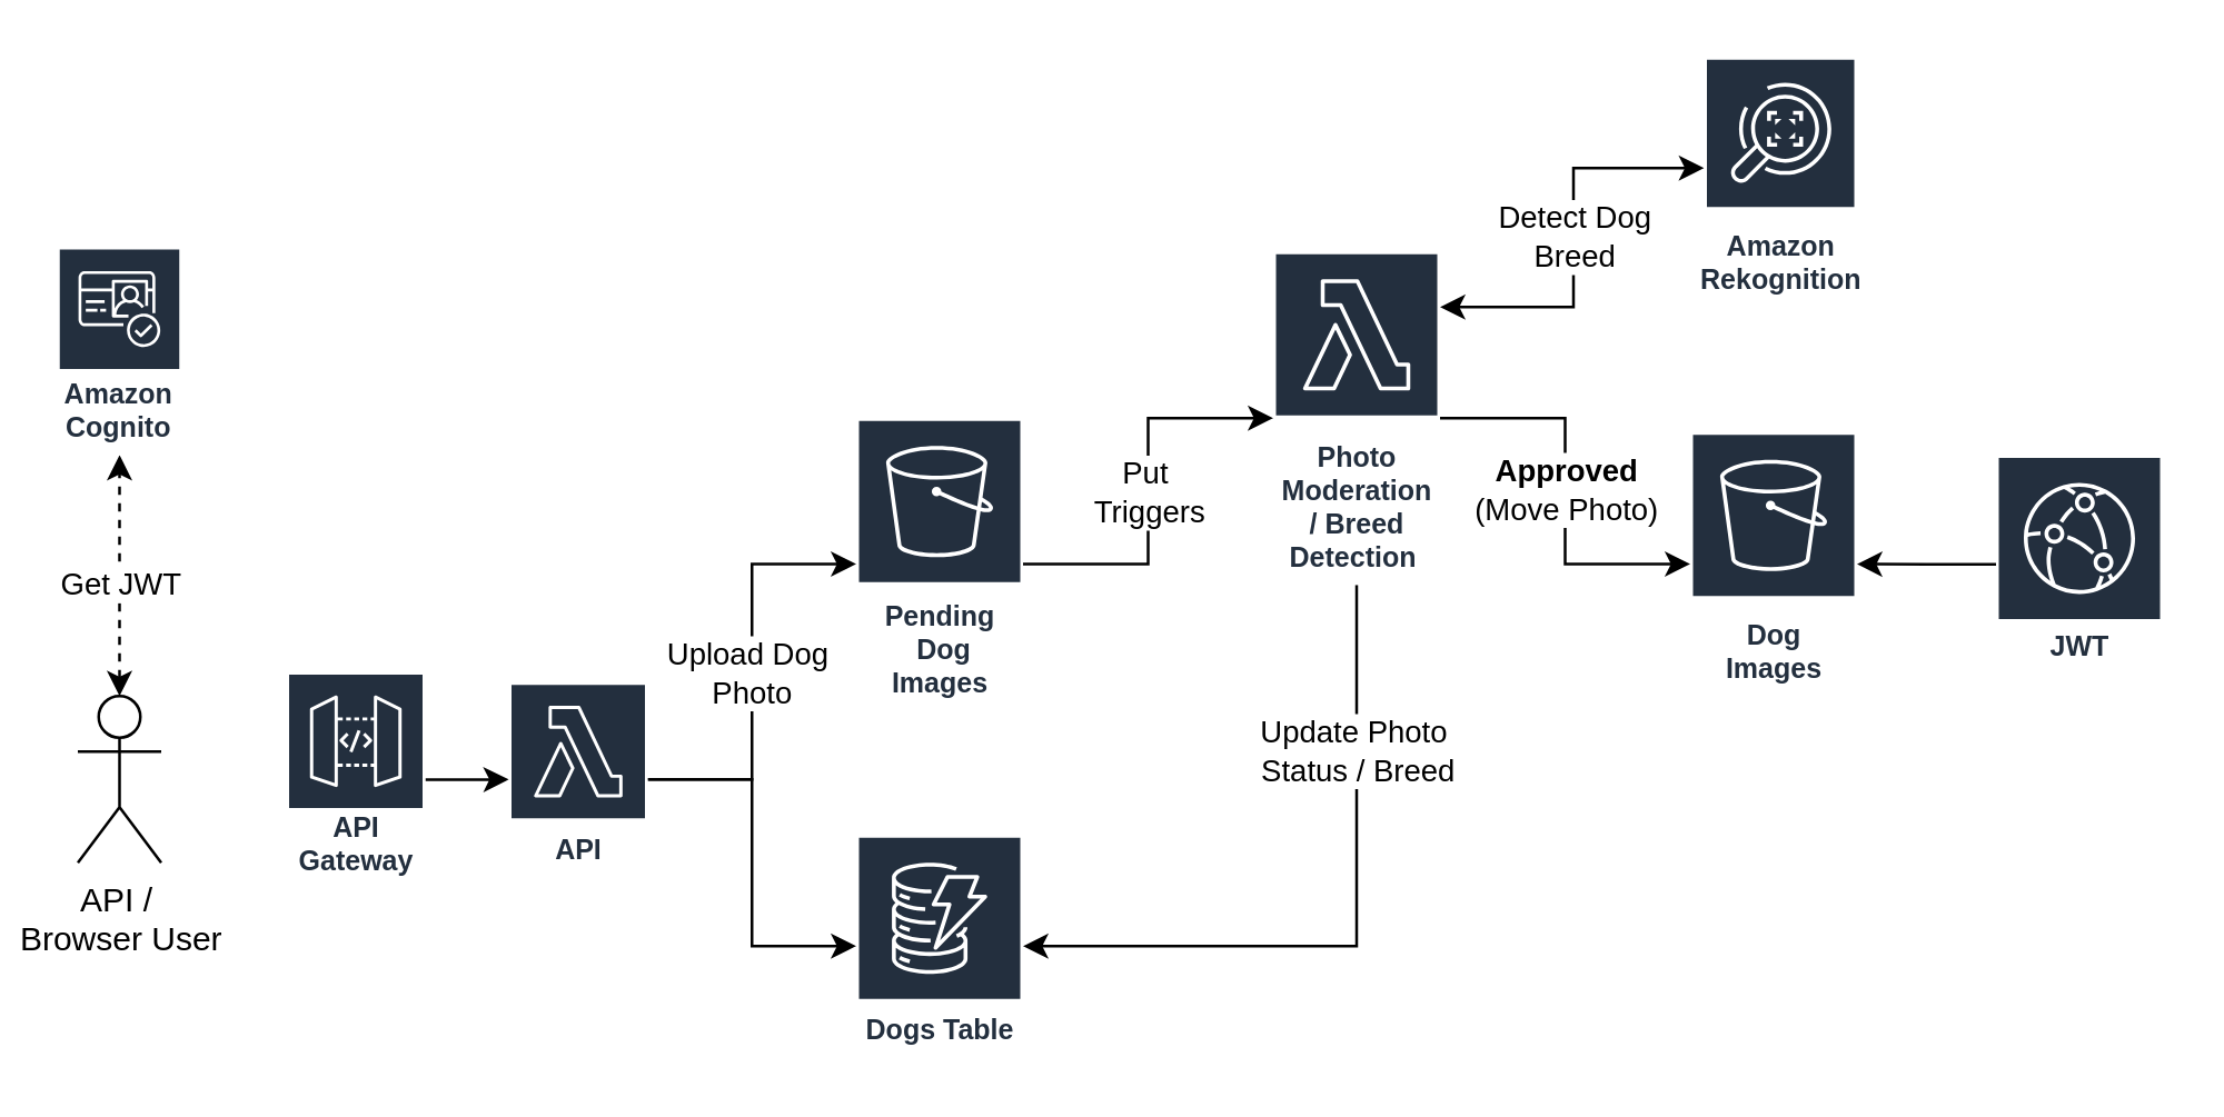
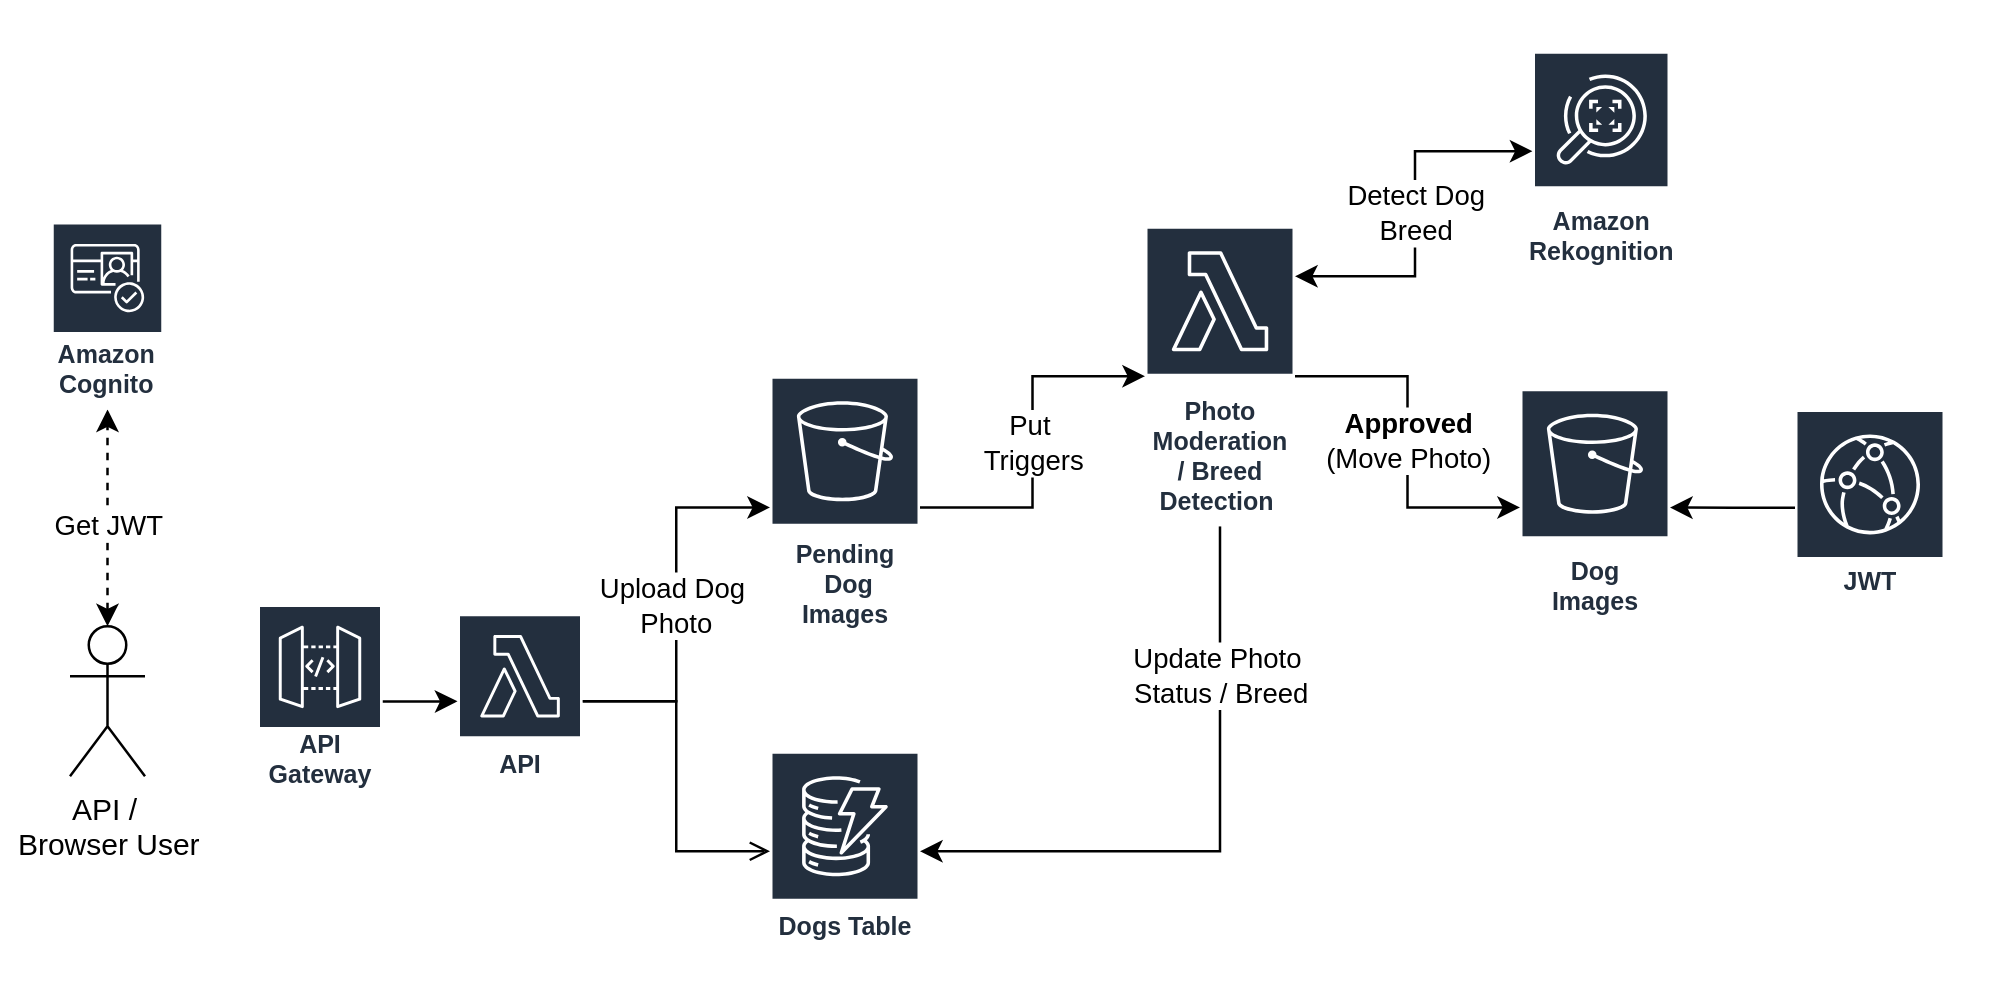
  <mxCell id="0" />
  <mxCell id="1" parent="0" />
  <mxCell id="2" value="&lt;b&gt;Approved&lt;/b&gt;&lt;div&gt;(Move Photo)&lt;/div&gt;" style="edgeStyle=orthogonalEdgeStyle;rounded=0;orthogonalLoop=1;jettySize=auto;html=1;" edge="1" parent="1" source="6" target="12"><mxGeometry x="-0.004" relative="1" as="geometry"><mxPoint as="offset" /></mxGeometry></mxCell>
  <mxCell id="3" style="edgeStyle=orthogonalEdgeStyle;rounded=0;orthogonalLoop=1;jettySize=auto;html=1;" edge="1" parent="1" source="6" target="15"><mxGeometry relative="1" as="geometry"><Array as="points"><mxPoint x="487.5" y="340" /></Array></mxGeometry></mxCell>
  <mxCell id="4" value="Update Photo&amp;nbsp;&lt;div&gt;Status / Breed&lt;/div&gt;" style="edgeLabel;html=1;align=center;verticalAlign=middle;resizable=0;points=[];" vertex="1" connectable="0" parent="3"><mxGeometry x="-0.69" y="-1" relative="1" as="geometry"><mxPoint x="1" y="20" as="offset" /></mxGeometry></mxCell>
  <mxCell id="5" value="Detect Dog&lt;div&gt;Breed&lt;/div&gt;" style="edgeStyle=orthogonalEdgeStyle;rounded=0;orthogonalLoop=1;jettySize=auto;html=1;startArrow=classic;startFill=1;" edge="1" parent="1" source="6" target="18"><mxGeometry relative="1" as="geometry"><Array as="points"><mxPoint x="565.5" y="110" /><mxPoint x="565.5" y="60" /></Array></mxGeometry></mxCell>
  <mxCell id="6" value="Photo Moderation / Breed Detection&amp;nbsp;" style="sketch=0;outlineConnect=0;fontColor=#232F3E;gradientColor=none;strokeColor=#ffffff;fillColor=#232F3E;dashed=0;verticalLabelPosition=middle;verticalAlign=bottom;align=center;html=1;whiteSpace=wrap;fontSize=10;fontStyle=1;spacing=3;shape=mxgraph.aws4.productIcon;prIcon=mxgraph.aws4.lambda;" vertex="1" parent="1"><mxGeometry x="457.5" y="90" width="60" height="120" as="geometry" /></mxCell>
  <mxCell id="7" value="Upload Dog&amp;nbsp;&lt;div&gt;Photo&lt;/div&gt;" style="edgeStyle=orthogonalEdgeStyle;rounded=0;orthogonalLoop=1;jettySize=auto;html=1;" edge="1" parent="1" source="9" target="11"><mxGeometry relative="1" as="geometry" /></mxCell>
- <mxCell id="8" style="edgeStyle=orthogonalEdgeStyle;rounded=0;orthogonalLoop=1;jettySize=auto;html=1;" edge="1" parent="1" source="9" target="15"><mxGeometry relative="1" as="geometry" /></mxCell>
+ <mxCell id="8" style="edgeStyle=orthogonalEdgeStyle;rounded=0;orthogonalLoop=1;jettySize=auto;html=1;endArrow=open;" edge="1" parent="1" source="9" target="15"><mxGeometry relative="1" as="geometry" /></mxCell>
  <mxCell id="9" value="API" style="sketch=0;outlineConnect=0;fontColor=#232F3E;gradientColor=none;strokeColor=#ffffff;fillColor=#232F3E;dashed=0;verticalLabelPosition=middle;verticalAlign=bottom;align=center;html=1;whiteSpace=wrap;fontSize=10;fontStyle=1;spacing=3;shape=mxgraph.aws4.productIcon;prIcon=mxgraph.aws4.lambda;" vertex="1" parent="1"><mxGeometry x="182.5" y="245" width="50" height="70" as="geometry" /></mxCell>
  <mxCell id="10" value="Put&amp;nbsp;&lt;div&gt;Triggers&lt;/div&gt;" style="edgeStyle=orthogonalEdgeStyle;rounded=0;orthogonalLoop=1;jettySize=auto;html=1;" edge="1" parent="1" source="11" target="6"><mxGeometry relative="1" as="geometry" /></mxCell>
  <mxCell id="11" value="Pending&lt;div&gt;&amp;nbsp;Dog Images&lt;/div&gt;" style="sketch=0;outlineConnect=0;fontColor=#232F3E;gradientColor=none;strokeColor=#ffffff;fillColor=#232F3E;dashed=0;verticalLabelPosition=middle;verticalAlign=bottom;align=center;html=1;whiteSpace=wrap;fontSize=10;fontStyle=1;spacing=3;shape=mxgraph.aws4.productIcon;prIcon=mxgraph.aws4.s3;" vertex="1" parent="1"><mxGeometry x="307.5" y="150" width="60" height="105" as="geometry" /></mxCell>
  <mxCell id="12" value="Dog Images" style="sketch=0;outlineConnect=0;fontColor=#232F3E;gradientColor=none;strokeColor=#ffffff;fillColor=#232F3E;dashed=0;verticalLabelPosition=middle;verticalAlign=bottom;align=center;html=1;whiteSpace=wrap;fontSize=10;fontStyle=1;spacing=3;shape=mxgraph.aws4.productIcon;prIcon=mxgraph.aws4.s3;" vertex="1" parent="1"><mxGeometry x="607.5" y="155" width="60" height="95" as="geometry" /></mxCell>
  <mxCell id="13" style="edgeStyle=orthogonalEdgeStyle;rounded=0;orthogonalLoop=1;jettySize=auto;html=1;" edge="1" parent="1" source="14" target="12"><mxGeometry relative="1" as="geometry" /></mxCell>
  <mxCell id="14" value="JWT" style="sketch=0;outlineConnect=0;fontColor=#232F3E;gradientColor=none;strokeColor=#ffffff;fillColor=#232F3E;dashed=0;verticalLabelPosition=middle;verticalAlign=bottom;align=center;html=1;whiteSpace=wrap;fontSize=10;fontStyle=1;spacing=3;shape=mxgraph.aws4.productIcon;prIcon=mxgraph.aws4.cloudfront;" vertex="1" parent="1"><mxGeometry x="717.5" y="163.25" width="60" height="78.5" as="geometry" /></mxCell>
  <mxCell id="15" value="Dogs Table" style="sketch=0;outlineConnect=0;fontColor=#232F3E;gradientColor=none;strokeColor=#ffffff;fillColor=#232F3E;dashed=0;verticalLabelPosition=middle;verticalAlign=bottom;align=center;html=1;whiteSpace=wrap;fontSize=10;fontStyle=1;spacing=3;shape=mxgraph.aws4.productIcon;prIcon=mxgraph.aws4.dynamodb;" vertex="1" parent="1"><mxGeometry x="307.5" y="300" width="60" height="80" as="geometry" /></mxCell>
  <mxCell id="16" value="Get JWT" style="edgeStyle=orthogonalEdgeStyle;rounded=0;orthogonalLoop=1;jettySize=auto;html=1;startArrow=classic;startFill=1;dashed=1;" edge="1" parent="1" source="17" target="19"><mxGeometry x="-0.078" relative="1" as="geometry"><mxPoint as="offset" /></mxGeometry></mxCell>
  <mxCell id="17" value="API /&amp;nbsp;&lt;div&gt;Browser User&lt;/div&gt;" style="shape=umlActor;verticalLabelPosition=bottom;verticalAlign=top;html=1;outlineConnect=0;" vertex="1" parent="1"><mxGeometry x="27.5" y="250" width="30" height="60" as="geometry" /></mxCell>
  <mxCell id="18" value="Amazon Rekognition" style="sketch=0;outlineConnect=0;fontColor=#232F3E;gradientColor=none;strokeColor=#ffffff;fillColor=#232F3E;dashed=0;verticalLabelPosition=middle;verticalAlign=bottom;align=center;html=1;whiteSpace=wrap;fontSize=10;fontStyle=1;spacing=3;shape=mxgraph.aws4.productIcon;prIcon=mxgraph.aws4.rekognition;" vertex="1" parent="1"><mxGeometry x="612.5" y="20" width="55" height="90" as="geometry" /></mxCell>
  <mxCell id="19" value="Amazon Cognito" style="sketch=0;outlineConnect=0;fontColor=#232F3E;gradientColor=none;strokeColor=#ffffff;fillColor=#232F3E;dashed=0;verticalLabelPosition=middle;verticalAlign=bottom;align=center;html=1;whiteSpace=wrap;fontSize=10;fontStyle=1;spacing=3;shape=mxgraph.aws4.productIcon;prIcon=mxgraph.aws4.cognito;" vertex="1" parent="1"><mxGeometry x="20" y="88.25" width="45" height="75" as="geometry" /></mxCell>
  <mxCell id="20" style="edgeStyle=orthogonalEdgeStyle;rounded=0;orthogonalLoop=1;jettySize=auto;html=1;" edge="1" parent="1" source="21" target="9"><mxGeometry relative="1" as="geometry" /></mxCell>
  <mxCell id="21" value="API Gateway" style="sketch=0;outlineConnect=0;fontColor=#232F3E;gradientColor=none;strokeColor=#ffffff;fillColor=#232F3E;dashed=0;verticalLabelPosition=middle;verticalAlign=bottom;align=center;html=1;whiteSpace=wrap;fontSize=10;fontStyle=1;spacing=3;shape=mxgraph.aws4.productIcon;prIcon=mxgraph.aws4.api_gateway;" vertex="1" parent="1"><mxGeometry x="102.5" y="241.25" width="50" height="77.5" as="geometry" /></mxCell>
